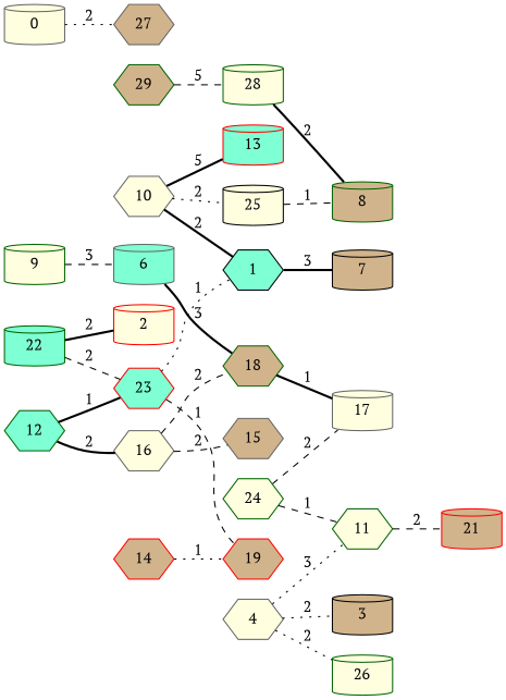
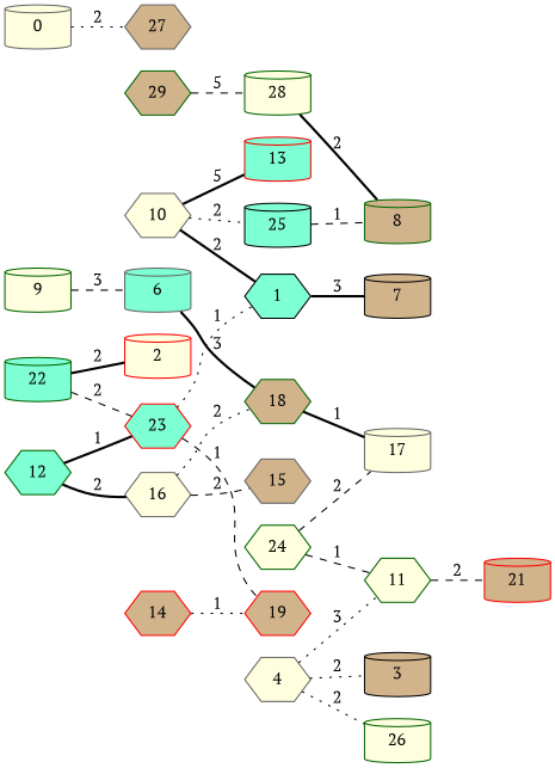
  graph {
    fontname="PT Serif"
    rankdir=LR
    node [color=darkgreen fillcolor=lightyellow fontname="PT Serif" shape=hexagon style=filled]
    edge [fontname="PT Serif" style=bold]
    10 [color=gray40]
    13 [color=red fillcolor=aquamarine shape=cylinder]
    1 [color=black fillcolor=aquamarine]
-   25 [color=black shape=cylinder]
+   25 [color=black fillcolor=aquamarine shape=cylinder]
    7 [color=black fillcolor=tan shape=cylinder]
    8 [fillcolor=tan shape=cylinder]
    4 [color=gray40]
    3 [color=black fillcolor=tan shape=cylinder]
    26 [shape=cylinder]
    11
    21 [color=red fillcolor=tan shape=cylinder]
    6 [color=gray40 fillcolor=aquamarine shape=cylinder]
    18 [fillcolor=tan]
    17 [color=gray40 shape=cylinder]
    0 [color=gray40 shape=cylinder]
    27 [color=gray40 fillcolor=tan]
    12 [fillcolor=aquamarine]
    23 [color=red fillcolor=aquamarine]
    16 [color=gray40]
    19 [color=red fillcolor=tan]
    15 [color=gray40 fillcolor=tan]
    9 [shape=cylinder]
    28 [shape=cylinder]
    24
    29 [fillcolor=tan]
    22 [fillcolor=aquamarine shape=cylinder]
    2 [color=red shape=cylinder]
    14 [color=red fillcolor=tan]
    10 -- 13 [label=5]
    10 -- 1 [label=2]
    10 -- 25 [label=2 style=dotted]
    1 -- 7 [label=3]
    25 -- 8 [label=1 style=dashed]
    4 -- 3 [label=2 style=dotted]
    4 -- 26 [label=2 style=dotted]
    4 -- 11 [label=3 style=dotted]
    11 -- 21 [label=2 style=dashed]
    6 -- 18 [label=3]
    18 -- 17 [label=1]
    0 -- 27 [label=2 style=dotted]
    12 -- 23 [label=1]
    12 -- 16 [label=2]
    23 -- 1 [label=1 style=dotted]
    23 -- 19 [label=1 style=dashed]
-   16 -- 18 [label=2 style=dashed]
+   16 -- 18 [label=2 style=dotted]
    16 -- 15 [label=2 style=dashed]
    9 -- 6 [label=3 style=dashed]
    28 -- 8 [label=2]
    24 -- 11 [label=1 style=dashed]
    24 -- 17 [label=2 style=dashed]
    29 -- 28 [label=5 style=dashed]
    22 -- 23 [label=2 style=dashed]
    22 -- 2 [label=2]
    14 -- 19 [label=1 style=dotted]
  }
